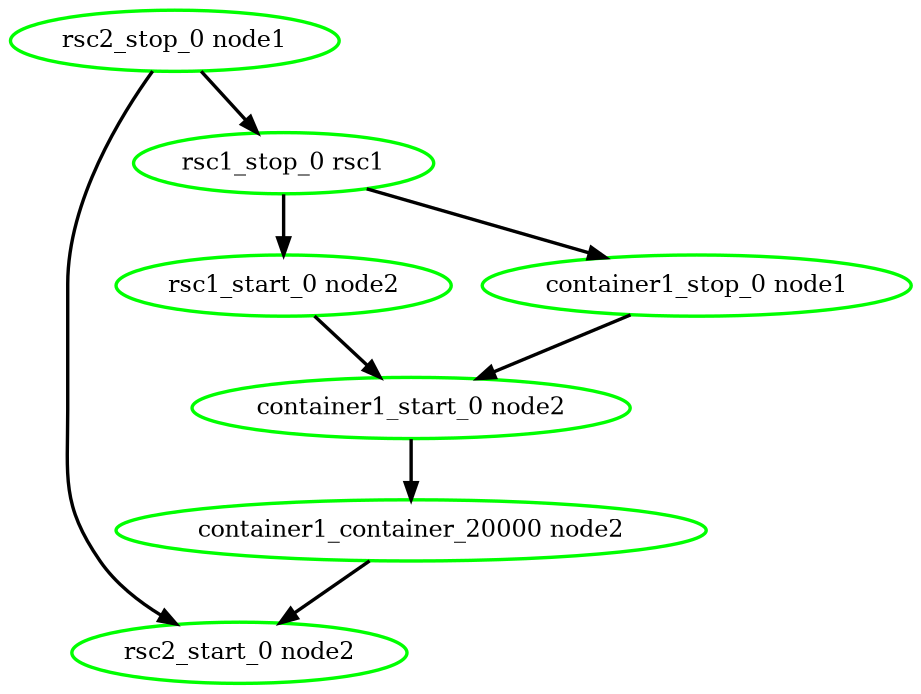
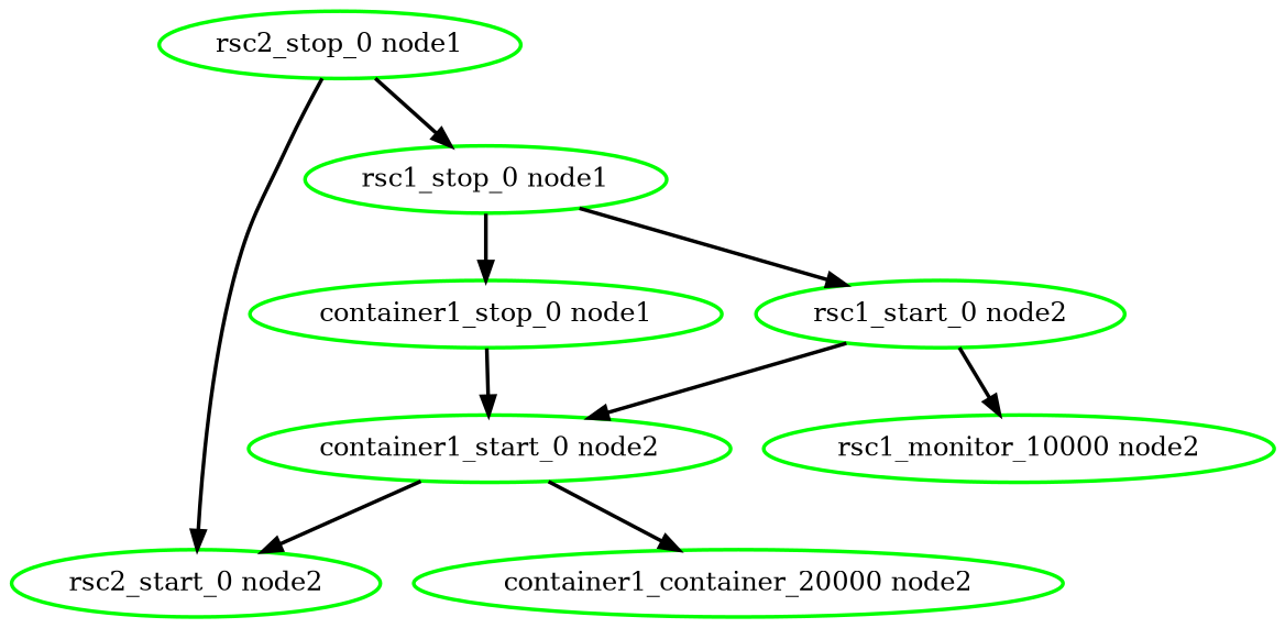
  digraph {
    node [color=green fontcolor=black style=bold]
    edge [style=bold]
    n1 [label="container1_container_20000 node2"]
    "container1_start_0 node2"
    "rsc2_start_0 node2"
    "rsc1_start_0 node2"
+   "rsc1_monitor_10000 node2"
    "container1_stop_0 node1"
-   "rsc1_stop_0 node1" [label="rsc1_stop_0 rsc1"]
+   "rsc1_stop_0 node1"
    "rsc2_stop_0 node1"
    "container1_start_0 node2" -> n1
-   n1 -> "rsc2_start_0 node2"
+   "container1_start_0 node2" -> "rsc2_start_0 node2"
    "rsc1_start_0 node2" -> "container1_start_0 node2"
+   "rsc1_start_0 node2" -> "rsc1_monitor_10000 node2"
    "container1_stop_0 node1" -> "container1_start_0 node2"
    "rsc1_stop_0 node1" -> "rsc1_start_0 node2"
    "rsc1_stop_0 node1" -> "container1_stop_0 node1"
    "rsc2_stop_0 node1" -> "rsc2_start_0 node2"
    "rsc2_stop_0 node1" -> "rsc1_stop_0 node1"
  }
